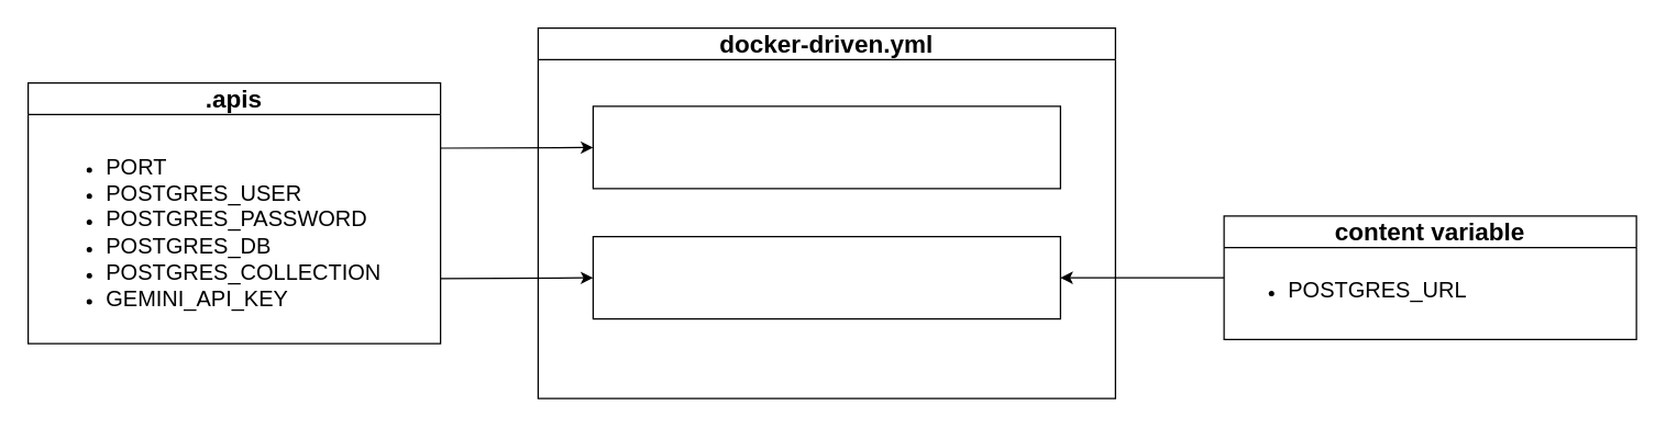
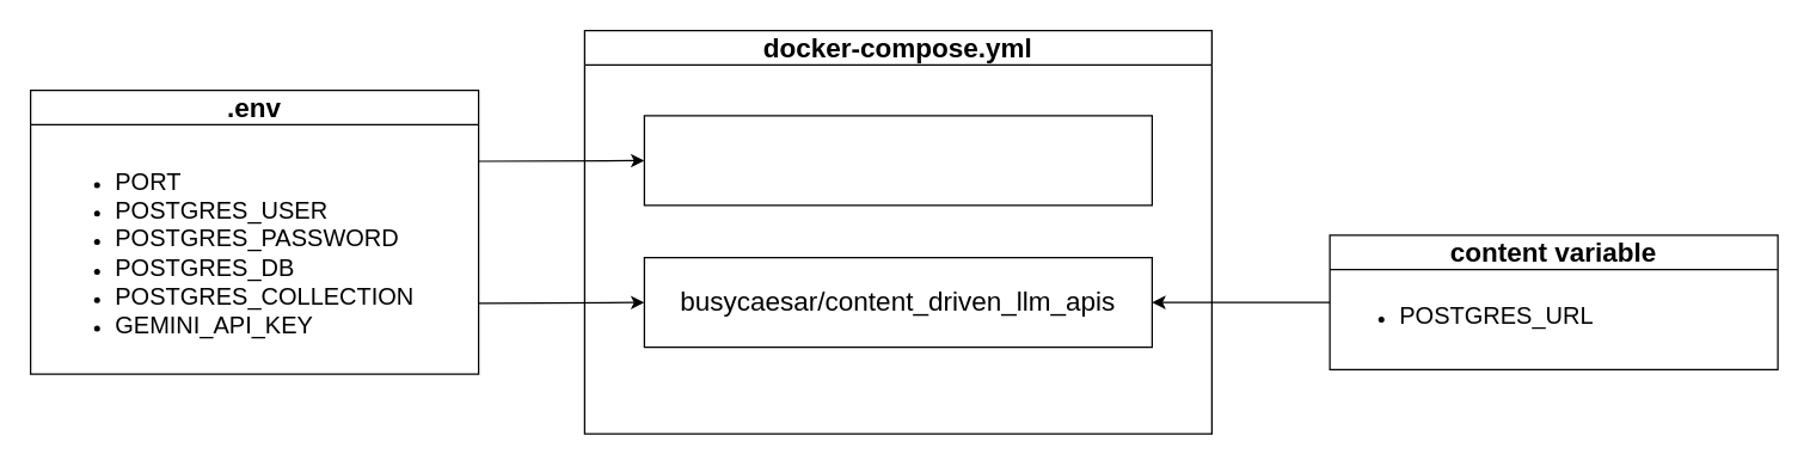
  <mxCell id="0" />
  <mxCell id="1" parent="0" />
  <mxCell id="2" value="" style="group" vertex="1" connectable="0" parent="1"><mxGeometry x="431" y="172" width="340" height="60" as="geometry" /></mxCell>
  <mxCell id="3" value="" style="rounded=0;whiteSpace=wrap;html=1;" vertex="1" parent="2"><mxGeometry width="340" height="60" as="geometry" /></mxCell>
+ <mxCell id="4" value="&lt;font style=&quot;font-size: 18px;&quot;&gt;busycaesar/content_driven_llm_apis&lt;/font&gt;" style="text;html=1;align=center;verticalAlign=middle;whiteSpace=wrap;rounded=0;" vertex="1" parent="2"><mxGeometry x="85" y="15" width="170" height="30" as="geometry" /></mxCell>
  <mxCell id="5" value="" style="group" vertex="1" connectable="0" parent="1"><mxGeometry x="431" y="77" width="340" height="60" as="geometry" /></mxCell>
  <mxCell id="6" value="" style="rounded=0;whiteSpace=wrap;html=1;" vertex="1" parent="5"><mxGeometry width="340" height="60" as="geometry" /></mxCell>
- <mxCell id="7" value="&lt;font style=&quot;font-size: 18px;&quot;&gt;.apis&lt;/font&gt;" style="swimlane;whiteSpace=wrap;html=1;" vertex="1" parent="1"><mxGeometry x="20" y="60" width="300" height="190" as="geometry" /></mxCell>
+ <mxCell id="7" value="&lt;font style=&quot;font-size: 18px;&quot;&gt;.env&lt;/font&gt;" style="swimlane;whiteSpace=wrap;html=1;" vertex="1" parent="1"><mxGeometry x="20" y="60" width="300" height="190" as="geometry" /></mxCell>
  <mxCell id="8" value="&lt;ul style=&quot;margin-top: 5px;&quot;&gt;&lt;li&gt;&lt;font style=&quot;font-size: 16px;&quot;&gt;PORT&lt;/font&gt;&lt;/li&gt;&lt;li&gt;&lt;font style=&quot;&quot;&gt;&lt;span style=&quot;font-size: 16px;&quot;&gt;POSTGRES_USER&lt;/span&gt;&lt;/font&gt;&lt;/li&gt;&lt;li&gt;&lt;font style=&quot;&quot;&gt;&lt;span style=&quot;font-size: 16px;&quot;&gt;POSTGRES_PASSWORD&lt;/span&gt;&lt;/font&gt;&lt;/li&gt;&lt;li&gt;&lt;font style=&quot;&quot;&gt;&lt;span style=&quot;font-size: 16px;&quot;&gt;POSTGRES_DB&lt;/span&gt;&lt;/font&gt;&lt;/li&gt;&lt;li&gt;&lt;font style=&quot;&quot;&gt;&lt;span style=&quot;font-size: 16px;&quot;&gt;POSTGRES_COLLECTION&lt;/span&gt;&lt;/font&gt;&lt;/li&gt;&lt;li&gt;&lt;font style=&quot;&quot;&gt;&lt;span style=&quot;font-size: 16px;&quot;&gt;GEMINI_API_KEY&lt;/span&gt;&lt;/font&gt;&lt;/li&gt;&lt;/ul&gt;" style="text;html=1;align=left;verticalAlign=top;whiteSpace=wrap;rounded=0;" vertex="1" parent="7"><mxGeometry x="15" y="40" width="270" height="130" as="geometry" /></mxCell>
  <mxCell id="9" value="&lt;font style=&quot;font-size: 18px;&quot;&gt;content variable&lt;/font&gt;" style="swimlane;whiteSpace=wrap;html=1;" vertex="1" parent="1"><mxGeometry x="890" y="157" width="300" height="90" as="geometry" /></mxCell>
  <mxCell id="10" value="&lt;ul style=&quot;margin-top: 5px;&quot;&gt;&lt;li&gt;&lt;font style=&quot;font-size: 16px;&quot;&gt;POSTGRES_URL&lt;/font&gt;&lt;/li&gt;&lt;/ul&gt;" style="text;html=1;align=left;verticalAlign=top;whiteSpace=wrap;rounded=0;" vertex="1" parent="9"><mxGeometry x="5" y="33" width="270" height="40" as="geometry" /></mxCell>
  <mxCell id="11" value="" style="endArrow=classic;html=1;rounded=0;exitX=1;exitY=0.25;exitDx=0;exitDy=0;entryX=0;entryY=0.5;entryDx=0;entryDy=0;" edge="1" parent="1" source="7" target="6"><mxGeometry width="50" height="50" relative="1" as="geometry"><mxPoint x="390" y="319" as="sourcePoint" /><mxPoint x="440" y="269" as="targetPoint" /></mxGeometry></mxCell>
  <mxCell id="12" value="" style="endArrow=classic;html=1;rounded=0;exitX=1;exitY=0.75;exitDx=0;exitDy=0;entryX=0;entryY=0.5;entryDx=0;entryDy=0;" edge="1" parent="1" source="7" target="3"><mxGeometry width="50" height="50" relative="1" as="geometry"><mxPoint x="410" y="359" as="sourcePoint" /><mxPoint x="460" y="309" as="targetPoint" /></mxGeometry></mxCell>
  <mxCell id="13" value="" style="endArrow=classic;html=1;rounded=0;entryX=1;entryY=0.5;entryDx=0;entryDy=0;exitX=0;exitY=0.5;exitDx=0;exitDy=0;" edge="1" parent="1" source="9" target="3"><mxGeometry width="50" height="50" relative="1" as="geometry"><mxPoint x="680" y="329" as="sourcePoint" /><mxPoint x="730" y="279" as="targetPoint" /></mxGeometry></mxCell>
- <mxCell id="14" value="&lt;font style=&quot;font-size: 18px;&quot;&gt;docker-driven.yml&lt;/font&gt;" style="swimlane;whiteSpace=wrap;html=1;" vertex="1" parent="1"><mxGeometry x="391" y="20" width="420" height="270" as="geometry" /></mxCell>
+ <mxCell id="14" value="&lt;font style=&quot;font-size: 18px;&quot;&gt;docker-compose.yml&lt;/font&gt;" style="swimlane;whiteSpace=wrap;html=1;" vertex="1" parent="1"><mxGeometry x="391" y="20" width="420" height="270" as="geometry" /></mxCell>
